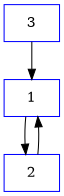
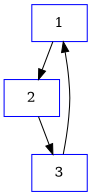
  digraph {
    node [color=blue shape=record]
    n1 [label="{1}"]
    n2 [label="{2}"]
    n3 [label="{3}"]
    n1 -> n2
-   n2 -> n1
+   n2 -> n3
    n3 -> n1
  }
